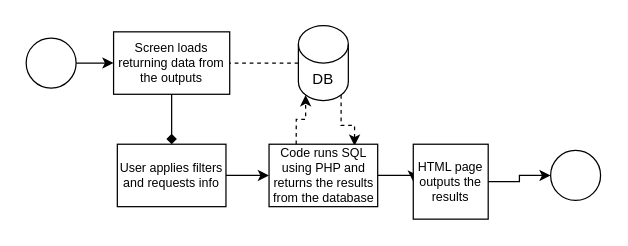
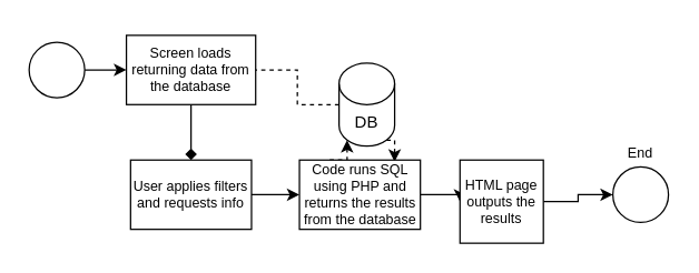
  <mxCell id="0" />
  <mxCell id="1" parent="0" />
  <mxCell id="2" value="" style="edgeStyle=orthogonalEdgeStyle;rounded=0;orthogonalLoop=1;jettySize=auto;html=1;" edge="1" parent="1" source="3" target="5"><mxGeometry relative="1" as="geometry" /></mxCell>
  <mxCell id="3" value="" style="ellipse;whiteSpace=wrap;html=1;aspect=fixed;" vertex="1" parent="1"><mxGeometry x="20" y="30" width="40" height="40" as="geometry" /></mxCell>
  <mxCell id="4" value="" style="edgeStyle=orthogonalEdgeStyle;rounded=0;orthogonalLoop=1;jettySize=auto;html=1;endArrow=diamond;" edge="1" parent="1" source="5" target="10"><mxGeometry relative="1" as="geometry" /></mxCell>
- <mxCell id="5" value="Screen loads returning data from the outputs" style="rounded=0;whiteSpace=wrap;html=1;fontSize=10;" vertex="1" parent="1"><mxGeometry x="90" y="25" width="93" height="50" as="geometry" /></mxCell>
+ <mxCell id="5" value="Screen loads returning data from the database" style="rounded=0;whiteSpace=wrap;html=1;fontSize=10;" vertex="1" parent="1"><mxGeometry x="90" y="25" width="93" height="50" as="geometry" /></mxCell>
  <mxCell id="6" value="" style="edgeStyle=orthogonalEdgeStyle;rounded=0;orthogonalLoop=1;jettySize=auto;html=1;dashed=1;endArrow=none;" edge="1" parent="1" source="8" target="5"><mxGeometry relative="1" as="geometry" /></mxCell>
  <mxCell id="7" style="edgeStyle=orthogonalEdgeStyle;rounded=0;orthogonalLoop=1;jettySize=auto;html=1;exitX=0.855;exitY=1;exitDx=0;exitDy=-4.35;exitPerimeter=0;entryX=0.787;entryY=0.026;entryDx=0;entryDy=0;entryPerimeter=0;dashed=1;" edge="1" parent="1" source="8" target="13"><mxGeometry relative="1" as="geometry" /></mxCell>
- <mxCell id="8" value="DB" style="shape=cylinder3;whiteSpace=wrap;html=1;boundedLbl=1;backgroundOutline=1;size=15;" vertex="1" parent="1"><mxGeometry x="238" y="20" width="40" height="60" as="geometry" /></mxCell>
+ <mxCell id="8" value="DB" style="shape=cylinder3;whiteSpace=wrap;html=1;boundedLbl=1;backgroundOutline=1;size=15;" vertex="1" parent="1"><mxGeometry x="243" y="45" width="40" height="60" as="geometry" /></mxCell>
  <mxCell id="9" style="edgeStyle=orthogonalEdgeStyle;rounded=0;orthogonalLoop=1;jettySize=auto;html=1;exitX=1;exitY=0.5;exitDx=0;exitDy=0;entryX=0;entryY=0.5;entryDx=0;entryDy=0;" edge="1" parent="1" source="10" target="13"><mxGeometry relative="1" as="geometry" /></mxCell>
  <mxCell id="10" value="User applies filters and requests info" style="rounded=0;whiteSpace=wrap;html=1;fontSize=10;" vertex="1" parent="1"><mxGeometry x="93" y="115" width="87" height="50" as="geometry" /></mxCell>
  <mxCell id="11" style="edgeStyle=orthogonalEdgeStyle;rounded=0;orthogonalLoop=1;jettySize=auto;html=1;exitX=1;exitY=0.5;exitDx=0;exitDy=0;entryX=0;entryY=0.5;entryDx=0;entryDy=0;" edge="1" parent="1" source="13" target="15"><mxGeometry relative="1" as="geometry" /></mxCell>
  <mxCell id="12" style="edgeStyle=orthogonalEdgeStyle;rounded=0;orthogonalLoop=1;jettySize=auto;html=1;exitX=0.25;exitY=0;exitDx=0;exitDy=0;entryX=0.145;entryY=1;entryDx=0;entryDy=-4.35;entryPerimeter=0;dashed=1;" edge="1" parent="1" source="13" target="8"><mxGeometry relative="1" as="geometry" /></mxCell>
  <mxCell id="13" value="Code runs SQL using PHP and returns the results from the database" style="rounded=0;whiteSpace=wrap;html=1;fontSize=10;" vertex="1" parent="1"><mxGeometry x="214.5" y="115" width="87" height="50" as="geometry" /></mxCell>
  <mxCell id="14" style="edgeStyle=orthogonalEdgeStyle;rounded=0;orthogonalLoop=1;jettySize=auto;html=1;exitX=1;exitY=0.5;exitDx=0;exitDy=0;entryX=0;entryY=0.5;entryDx=0;entryDy=0;fontSize=10;" edge="1" parent="1" source="15" target="16"><mxGeometry relative="1" as="geometry" /></mxCell>
  <mxCell id="15" value="HTML page outputs the results" style="rounded=0;whiteSpace=wrap;html=1;fontSize=10;" vertex="1" parent="1"><mxGeometry x="330" y="115" width="60" height="60" as="geometry" /></mxCell>
  <mxCell id="16" value="" style="ellipse;whiteSpace=wrap;html=1;aspect=fixed;" vertex="1" parent="1"><mxGeometry x="440" y="120" width="40" height="40" as="geometry" /></mxCell>
+ <mxCell id="17" value="End" style="text;html=1;strokeColor=none;fillColor=none;align=center;verticalAlign=middle;whiteSpace=wrap;rounded=0;fontSize=10;" vertex="1" parent="1"><mxGeometry x="440" y="100" width="40" height="20" as="geometry" /></mxCell>
